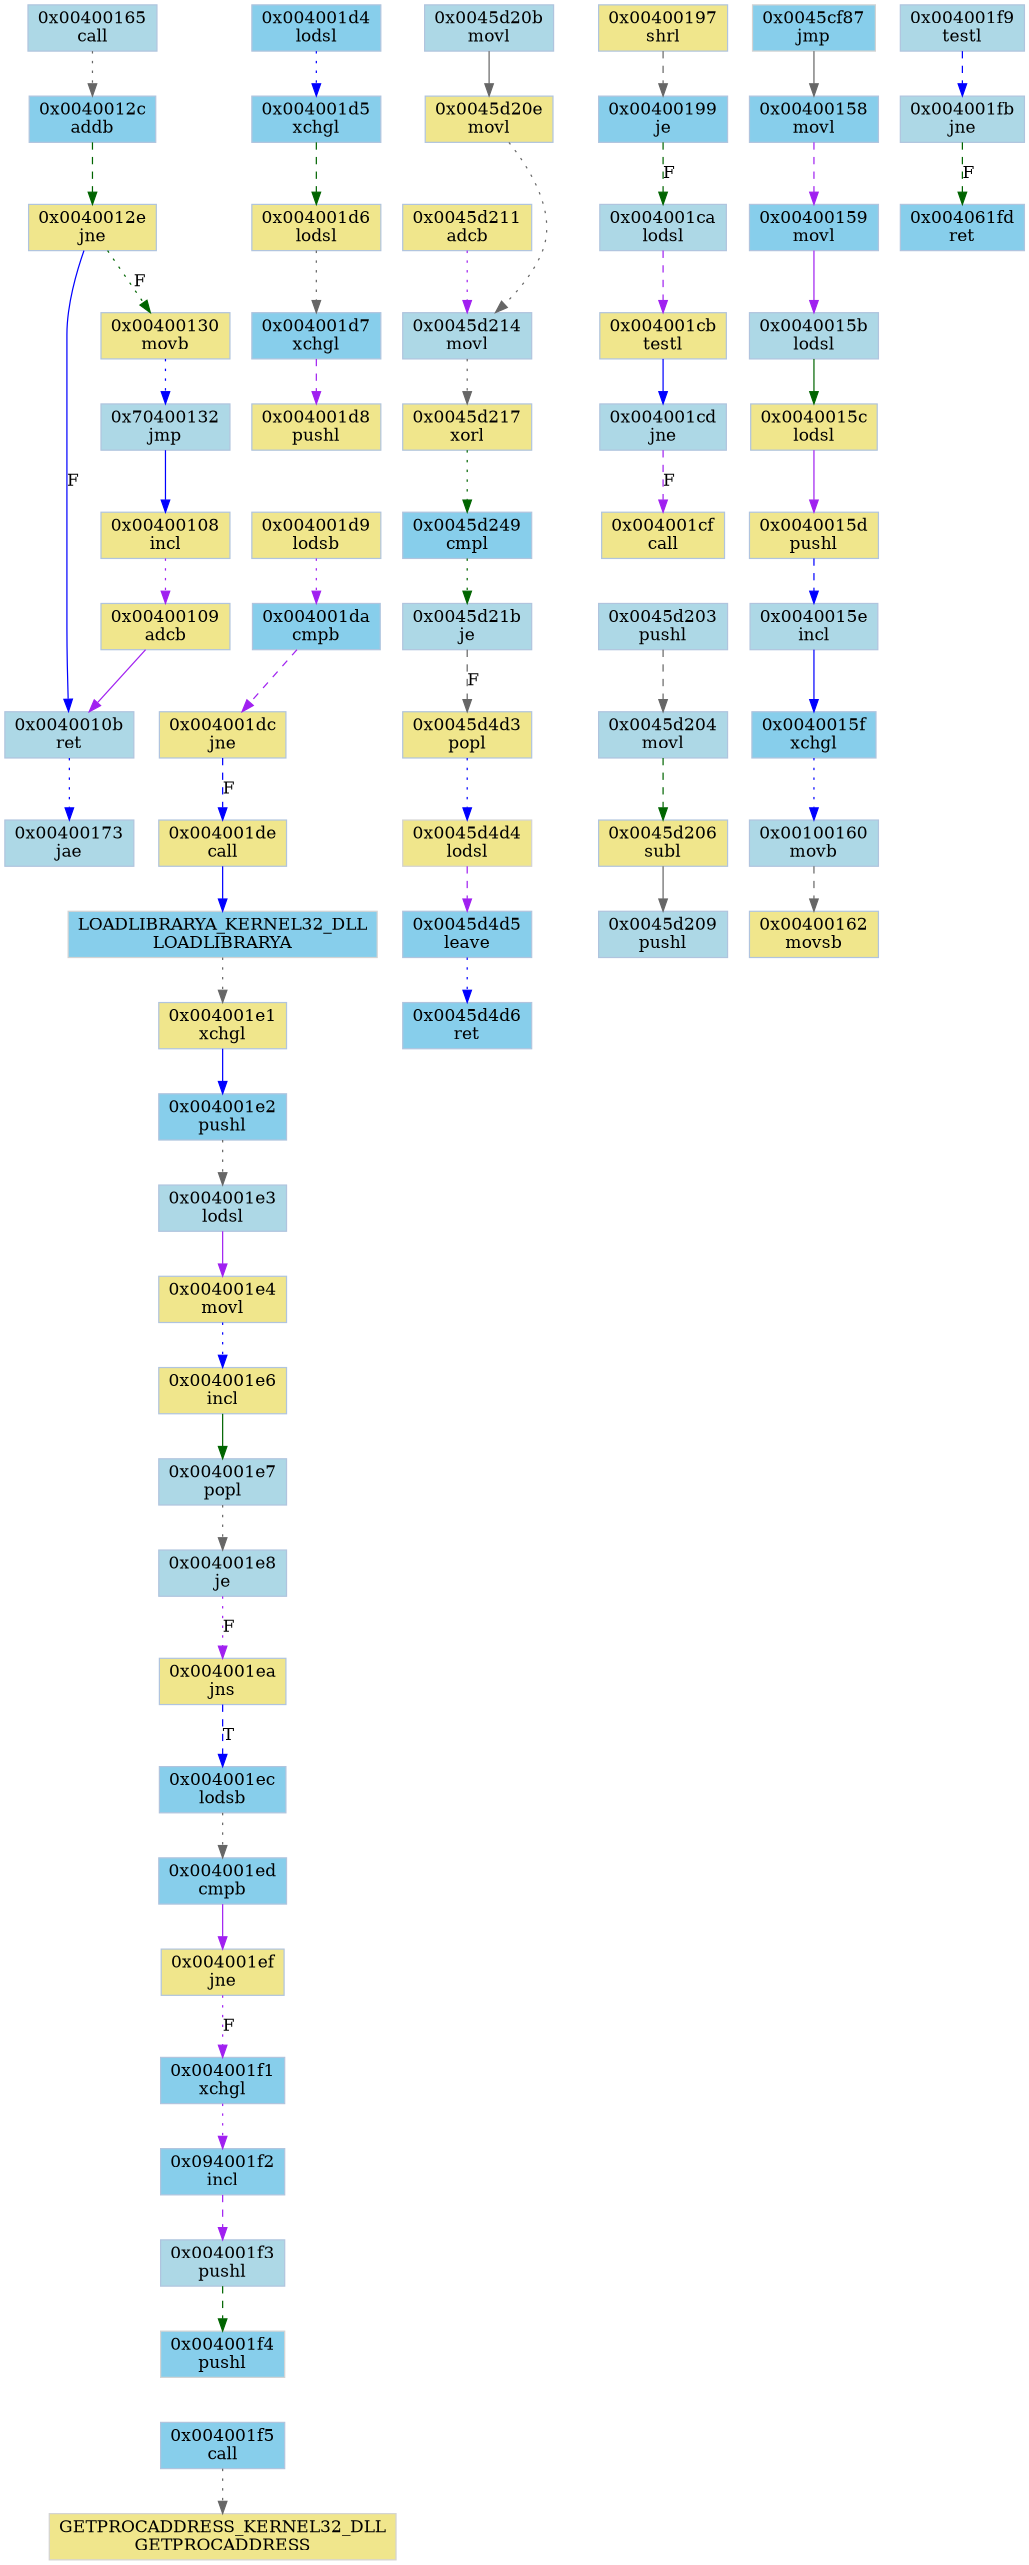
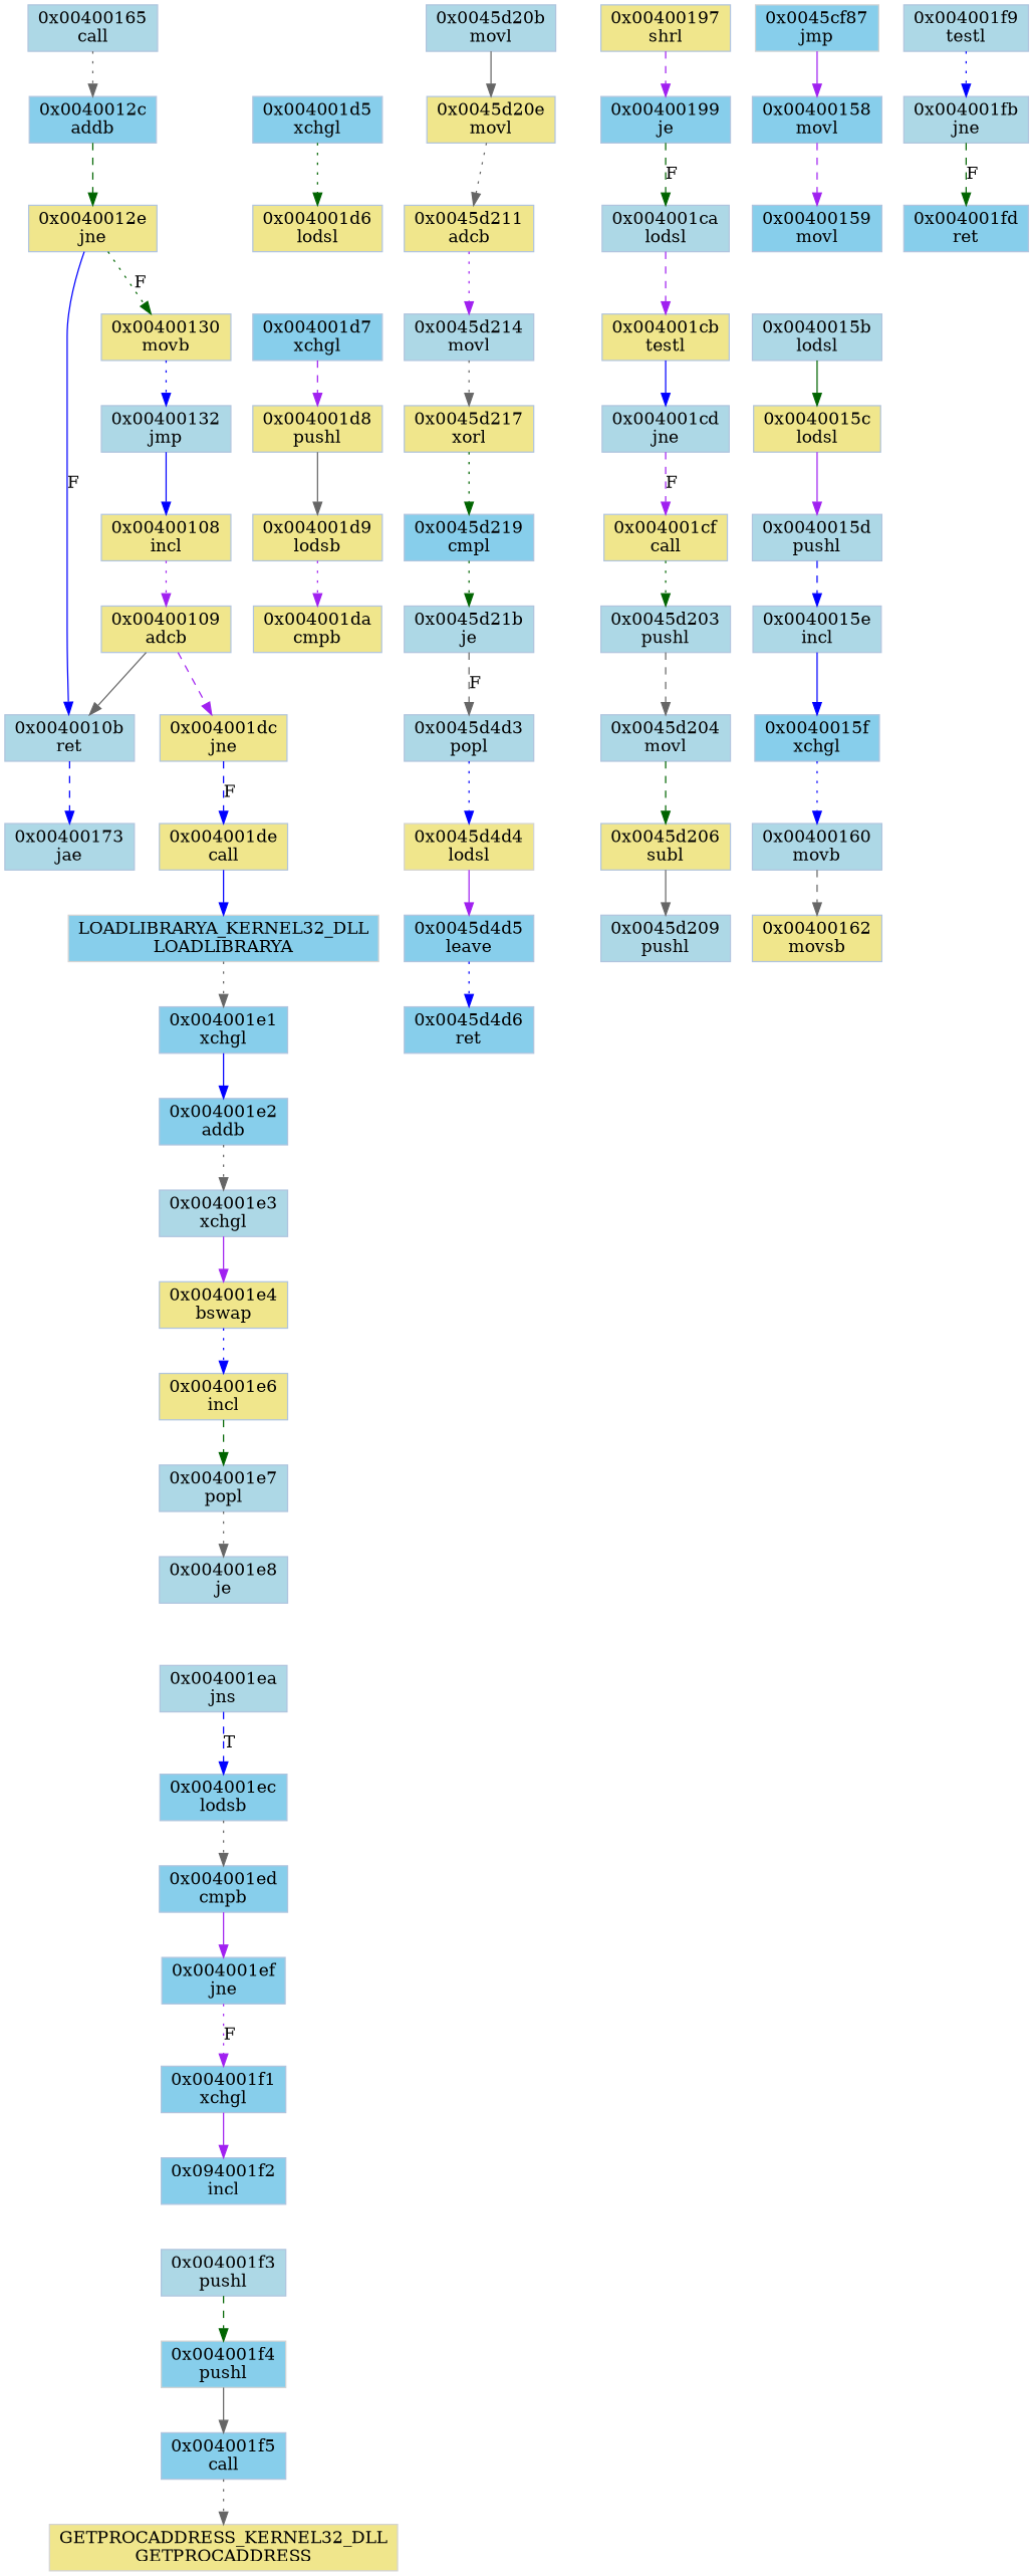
  strict digraph {
    node [color=lightsteelblue fillcolor=lightblue shape=rectangle style=filled]
    edge [color=purple style=dotted]
    n1 [fillcolor=khaki label="0x00400108\nincl"]
    n2 [fillcolor=khaki label="0x00400109\nadcb"]
    n3 [label="0x0040010b\nret"]
    n4 [label="0x00400173\njae"]
    n5 [label="0x004001f3\npushl"]
    n6 [color=lightgrey fillcolor=skyblue label="0x004001f4\npushl"]
    n7 [fillcolor=skyblue label="0x004001f5\ncall"]
    n8 [color=lightgrey fillcolor=khaki label="GETPROCADDRESS_KERNEL32_DLL\nGETPROCADDRESS"]
-   n9 [fillcolor=skyblue label="0x004001d4\nlodsl"]
    n10 [fillcolor=skyblue label="0x004001d5\nxchgl"]
    n11 [fillcolor=khaki label="0x004001d6\nlodsl"]
    n12 [fillcolor=skyblue label="0x004001d7\nxchgl"]
-   n13 [fillcolor=khaki label="0x004001e4\nmovl"]
+   n13 [fillcolor=khaki label="0x004001e4\nbswap"]
    n14 [fillcolor=khaki label="0x004001e6\nincl"]
    n15 [label="0x004001e7\npopl"]
    n16 [label="0x004001e8\nje"]
-   n17 [label="0x004001e3\nlodsl"]
+   n17 [label="0x004001e3\nxchgl"]
    n18 [fillcolor=khaki label="0x004001d9\nlodsb"]
-   n19 [fillcolor=skyblue label="0x004001da\ncmpb"]
+   n19 [fillcolor=khaki label="0x004001da\ncmpb"]
    n20 [fillcolor=khaki label="0x004001dc\njne"]
    n21 [fillcolor=khaki label="0x004001de\ncall"]
    n22 [color=lightgrey fillcolor=khaki label="0x0045d4d4\nlodsl"]
    n23 [fillcolor=skyblue label="0x0045d4d5\nleave"]
    n24 [fillcolor=skyblue label="0x0045d4d6\nret"]
    n25 [label="0x00400165\ncall"]
    n26 [fillcolor=skyblue label="0x0040012c\naddb"]
    n27 [fillcolor=khaki label="0x0040012e\njne"]
    n28 [label="0x004001ca\nlodsl"]
    n29 [fillcolor=khaki label="0x004001cb\ntestl"]
    n30 [label="0x004001cd\njne"]
    n31 [fillcolor=khaki label="0x004001cf\ncall"]
    n32 [fillcolor=khaki label="0x00400197\nshrl"]
    n33 [fillcolor=skyblue label="0x00400199\nje"]
-   n34 [label="0x00100160\nmovb"]
+   n34 [label="0x00400160\nmovb"]
    n35 [fillcolor=khaki label="0x00400162\nmovsb"]
-   n36 [fillcolor=skyblue label="0x0045d249\ncmpl"]
+   n36 [fillcolor=skyblue label="0x0045d219\ncmpl"]
    n37 [label="0x0045d21b\nje"]
-   n38 [fillcolor=khaki label="0x0045d4d3\npopl"]
+   n38 [label="0x0045d4d3\npopl"]
    n39 [label="0x0045d204\nmovl"]
    n40 [fillcolor=khaki label="0x0045d206\nsubl"]
    n41 [label="0x0045d209\npushl"]
-   n42 [fillcolor=khaki label="0x004001ef\njne"]
+   n42 [fillcolor=skyblue label="0x004001ef\njne"]
    n43 [fillcolor=skyblue label="0x004001f1\nxchgl"]
    n44 [fillcolor=skyblue label="0x094001f2\nincl"]
    n45 [color=lightgrey fillcolor=skyblue label="LOADLIBRARYA_KERNEL32_DLL\nLOADLIBRARYA"]
-   n46 [fillcolor=khaki label="0x004001e1\nxchgl"]
-   n47 [fillcolor=skyblue label="0x004001e2\npushl"]
-   n48 [fillcolor=khaki label="0x004001ea\njns"]
-   n49 [label="0x70400132\njmp"]
+   n46 [fillcolor=skyblue label="0x004001e1\nxchgl"]
+   n47 [fillcolor=skyblue label="0x004001e2\naddb"]
+   n48 [label="0x004001ea\njns"]
+   n49 [label="0x00400132\njmp"]
    n50 [label="0x0040015b\nlodsl"]
    n51 [fillcolor=khaki label="0x0040015c\nlodsl"]
-   n52 [fillcolor=khaki label="0x0040015d\npushl"]
+   n52 [label="0x0040015d\npushl"]
    n53 [label="0x0040015e\nincl"]
-   n54 [fillcolor=skyblue label="0x004061fd\nret"]
+   n54 [fillcolor=skyblue label="0x004001fd\nret"]
    n55 [fillcolor=khaki label="0x0045d217\nxorl"]
    n56 [fillcolor=khaki label="0x0045d211\nadcb"]
    n57 [label="0x0045d214\nmovl"]
    n58 [fillcolor=khaki label="0x00400130\nmovb"]
    n59 [label="0x004001f9\ntestl"]
    n60 [label="0x004001fb\njne"]
    n61 [fillcolor=skyblue label="0x004001ec\nlodsb"]
    n62 [fillcolor=skyblue label="0x004001ed\ncmpb"]
    n63 [fillcolor=khaki label="0x0045d20e\nmovl"]
    n64 [fillcolor=khaki label="0x004001d8\npushl"]
    n65 [label="0x0045d20b\nmovl"]
    n66 [label="0x0045d203\npushl"]
    n67 [fillcolor=skyblue label="0x0040015f\nxchgl"]
    n68 [fillcolor=skyblue label="0x00400159\nmovl"]
    n69 [color=lightgrey fillcolor=skyblue label="0x0045cf87\njmp"]
    n70 [fillcolor=skyblue label="0x00400158\nmovl"]
    n1 -> n2
-   n2 -> n3 [style=solid]
-   n3 -> n4 [color=blue]
+   n2 -> n3 [color=gray40 style=solid]
+   n3 -> n4 [color=blue style=dashed]
    n5 -> n6 [color=darkgreen style=dashed]
+   n6 -> n7 [color=gray40 style=solid]
    n7 -> n8 [color=gray40]
-   n9 -> n10 [color=blue]
-   n10 -> n11 [color=darkgreen style=dashed]
-   n11 -> n12 [color=gray40]
+   n10 -> n11 [color=darkgreen]
    n12 -> n64 [style=dashed]
    n13 -> n14 [color=blue]
-   n14 -> n15 [color=darkgreen style=solid]
+   n14 -> n15 [color=darkgreen style=dashed]
    n15 -> n16 [color=gray40]
-   n16 -> n48 [label=F]
    n17 -> n13 [style=solid]
    n18 -> n19
-   n19 -> n20 [style=dashed]
+   n2 -> n20 [style=dashed]
    n20 -> n21 [color=blue label=F style=dashed]
    n21 -> n45 [color=blue style=solid]
-   n22 -> n23 [style=dashed]
+   n22 -> n23 [style=solid]
    n23 -> n24 [color=blue]
    n25 -> n26 [color=gray40]
    n26 -> n27 [color=darkgreen style=dashed]
    n27 -> n3 [color=blue label=F style=solid]
    n27 -> n58 [color=darkgreen label=F]
    n28 -> n29 [style=dashed]
    n29 -> n30 [color=blue style=solid]
    n30 -> n31 [label=F style=dashed]
-   n32 -> n33 [color=gray40 style=dashed]
+   n31 -> n66 [color=darkgreen]
+   n32 -> n33 [style=dashed]
    n33 -> n28 [color=darkgreen label=F style=dashed]
    n34 -> n35 [color=gray40 style=dashed]
    n36 -> n37 [color=darkgreen]
    n37 -> n38 [color=gray40 label=F style=dashed]
    n38 -> n22 [color=blue]
    n39 -> n40 [color=darkgreen style=dashed]
    n40 -> n41 [color=gray40 style=solid]
    n42 -> n43 [label=F]
-   n43 -> n44
-   n44 -> n5 [style=dashed]
+   n43 -> n44 [style=solid]
    n45 -> n46 [color=gray40]
    n46 -> n47 [color=blue style=solid]
    n47 -> n17 [color=gray40]
    n48 -> n61 [color=blue label=T style=dashed]
    n49 -> n1 [color=blue style=solid]
    n50 -> n51 [color=darkgreen style=solid]
    n51 -> n52 [style=solid]
    n52 -> n53 [color=blue style=dashed]
    n53 -> n67 [color=blue style=solid]
    n55 -> n36 [color=darkgreen]
    n56 -> n57
    n57 -> n55 [color=gray40]
    n58 -> n49 [color=blue]
-   n59 -> n60 [color=blue style=dashed]
+   n59 -> n60 [color=blue]
    n60 -> n54 [color=darkgreen label=F style=dashed]
    n61 -> n62 [color=gray40]
    n62 -> n42 [style=solid]
-   n63 -> n57 [color=gray40]
+   n63 -> n56 [color=gray40]
+   n64 -> n18 [color=gray40 style=solid]
    n65 -> n63 [color=gray40 style=solid]
    n66 -> n39 [color=gray40 style=dashed]
    n67 -> n34 [color=blue]
-   n68 -> n50 [style=solid]
-   n69 -> n70 [color=gray40 style=solid]
+   n69 -> n70 [style=solid]
    n70 -> n68 [style=dashed]
  }
